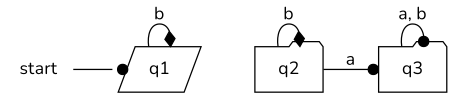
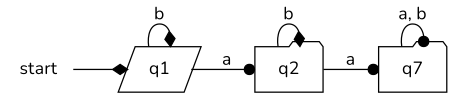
  digraph {
    fontname=Nunito
    rankdir=LR
    node [fontname=Nunito shape=folder]
    edge [arrowhead=diamond fontname=Nunito]
    start [shape=none]
    q1 [shape=parallelogram]
    q2
-   q3
-   start -> q1 [arrowhead=dot]
+   q3 [label=q7]
+   start -> q1
    q1 -> q1 [label=b]
+   q1 -> q2 [arrowhead=dot label=a]
    q2 -> q2 [label=b]
    q2 -> q3 [arrowhead=dot label=a]
    q3 -> q3 [arrowhead=dot label="a, b"]
  }
